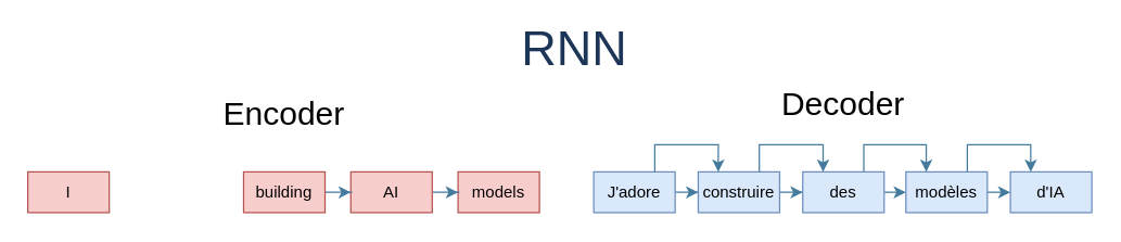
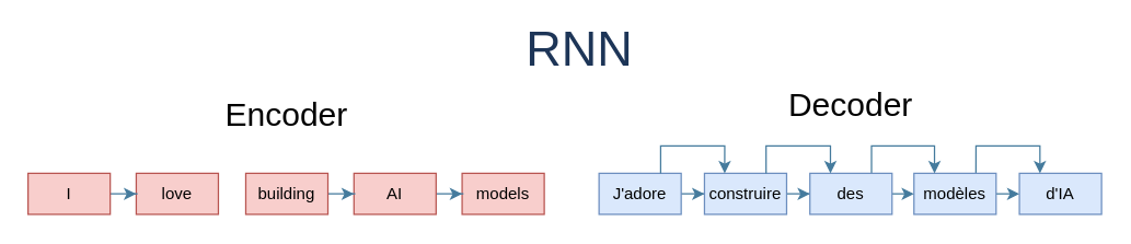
  <mxCell id="0" />
  <mxCell id="1" parent="0" />
  <mxCell id="2" value="&lt;font style=&quot;font-size: 36px;&quot;&gt;RNN&lt;/font&gt;" style="text;html=1;align=center;verticalAlign=middle;whiteSpace=wrap;rounded=0;fontColor=#1D3557;" vertex="1" parent="1"><mxGeometry x="393" y="20" width="60" height="30" as="geometry" /></mxCell>
  <mxCell id="3" value="" style="group;movable=1;resizable=1;rotatable=1;deletable=1;editable=1;locked=0;connectable=1;" vertex="1" connectable="0" parent="1"><mxGeometry x="388" y="69" width="367" height="87" as="geometry" /></mxCell>
  <mxCell id="4" value="&lt;font style=&quot;font-size: 24px;&quot;&gt;Decoder&lt;/font&gt;" style="text;html=1;align=center;verticalAlign=middle;whiteSpace=wrap;rounded=0;fontSize=16;labelBackgroundColor=none;movable=1;resizable=1;rotatable=1;deletable=1;editable=1;locked=0;connectable=1;" vertex="1" parent="3"><mxGeometry x="182.5" y="-7" width="100" height="30" as="geometry" /></mxCell>
  <mxCell id="5" value="" style="group;movable=1;resizable=1;rotatable=1;deletable=1;editable=1;locked=0;connectable=1;" vertex="1" connectable="0" parent="3"><mxGeometry x="49" y="57" width="367" height="30" as="geometry" /></mxCell>
  <mxCell id="6" style="edgeStyle=orthogonalEdgeStyle;rounded=0;orthogonalLoop=1;jettySize=auto;html=1;entryX=0;entryY=0.5;entryDx=0;entryDy=0;strokeColor=#457B9D;fontColor=#1D3557;fillColor=#A8DADC;" edge="1" parent="5" source="7" target="10"><mxGeometry relative="1" as="geometry" /></mxCell>
  <mxCell id="7" value="J'adore" style="text;html=1;align=center;verticalAlign=middle;whiteSpace=wrap;rounded=0;fillColor=#dae8fc;strokeColor=#6c8ebf;movable=1;resizable=1;rotatable=1;deletable=1;editable=1;locked=0;connectable=1;" vertex="1" parent="5"><mxGeometry width="60" height="30" as="geometry" /></mxCell>
  <mxCell id="8" value="d'IA" style="text;html=1;align=center;verticalAlign=middle;whiteSpace=wrap;rounded=0;fillColor=#dae8fc;strokeColor=#6c8ebf;movable=1;resizable=1;rotatable=1;deletable=1;editable=1;locked=0;connectable=1;" vertex="1" parent="5"><mxGeometry x="307" width="60" height="30" as="geometry" /></mxCell>
  <mxCell id="9" style="edgeStyle=orthogonalEdgeStyle;rounded=0;orthogonalLoop=1;jettySize=auto;html=1;entryX=0;entryY=0.5;entryDx=0;entryDy=0;strokeColor=#457B9D;fontColor=#1D3557;fillColor=#A8DADC;" edge="1" parent="5" source="10" target="16"><mxGeometry relative="1" as="geometry" /></mxCell>
  <mxCell id="10" value="construire" style="text;html=1;align=center;verticalAlign=middle;whiteSpace=wrap;rounded=0;fillColor=#dae8fc;strokeColor=#6c8ebf;movable=1;resizable=1;rotatable=1;deletable=1;editable=1;locked=0;connectable=1;" vertex="1" parent="5"><mxGeometry x="77" width="60" height="30" as="geometry" /></mxCell>
  <mxCell id="11" style="edgeStyle=orthogonalEdgeStyle;rounded=0;orthogonalLoop=1;jettySize=auto;html=1;exitX=1;exitY=0.5;exitDx=0;exitDy=0;entryX=0;entryY=0.5;entryDx=0;entryDy=0;strokeColor=#457B9D;fontColor=#1D3557;fillColor=#A8DADC;" edge="1" parent="5" source="13" target="8"><mxGeometry relative="1" as="geometry" /></mxCell>
  <mxCell id="12" style="edgeStyle=orthogonalEdgeStyle;rounded=0;orthogonalLoop=1;jettySize=auto;html=1;entryX=0.25;entryY=0;entryDx=0;entryDy=0;strokeColor=#457B9D;fontColor=#1D3557;fillColor=#A8DADC;exitX=0.75;exitY=0;exitDx=0;exitDy=0;" edge="1" parent="5" source="5" target="8"><mxGeometry relative="1" as="geometry" /></mxCell>
  <mxCell id="13" value="modèles" style="text;html=1;align=center;verticalAlign=middle;whiteSpace=wrap;rounded=0;fillColor=#dae8fc;strokeColor=#6c8ebf;movable=1;resizable=1;rotatable=1;deletable=1;editable=1;locked=0;connectable=1;" vertex="1" parent="5"><mxGeometry x="230" width="60" height="30" as="geometry" /></mxCell>
  <mxCell id="14" style="edgeStyle=orthogonalEdgeStyle;rounded=0;orthogonalLoop=1;jettySize=auto;html=1;exitX=1;exitY=0.5;exitDx=0;exitDy=0;entryX=0;entryY=0.5;entryDx=0;entryDy=0;strokeColor=#457B9D;fontColor=#1D3557;fillColor=#A8DADC;" edge="1" parent="5" source="16" target="13"><mxGeometry relative="1" as="geometry" /></mxCell>
  <mxCell id="15" style="edgeStyle=orthogonalEdgeStyle;rounded=0;orthogonalLoop=1;jettySize=auto;html=1;entryX=0.25;entryY=0;entryDx=0;entryDy=0;strokeColor=#457B9D;fontColor=#1D3557;fillColor=#A8DADC;exitX=0.75;exitY=0;exitDx=0;exitDy=0;" edge="1" parent="5" source="16" target="13"><mxGeometry relative="1" as="geometry" /></mxCell>
  <mxCell id="16" value="des" style="text;html=1;align=center;verticalAlign=middle;whiteSpace=wrap;rounded=0;fillColor=#dae8fc;strokeColor=#6c8ebf;movable=1;resizable=1;rotatable=1;deletable=1;editable=1;locked=0;connectable=1;" vertex="1" parent="5"><mxGeometry x="154" width="60" height="30" as="geometry" /></mxCell>
  <mxCell id="17" style="edgeStyle=orthogonalEdgeStyle;rounded=0;orthogonalLoop=1;jettySize=auto;html=1;entryX=0.25;entryY=0;entryDx=0;entryDy=0;strokeColor=#457B9D;fontColor=#1D3557;fillColor=#A8DADC;exitX=0.75;exitY=0;exitDx=0;exitDy=0;" edge="1" parent="5" source="7" target="5"><mxGeometry relative="1" as="geometry" /></mxCell>
  <mxCell id="18" style="edgeStyle=orthogonalEdgeStyle;rounded=0;orthogonalLoop=1;jettySize=auto;html=1;entryX=0.25;entryY=0;entryDx=0;entryDy=0;strokeColor=#457B9D;fontColor=#1D3557;fillColor=#A8DADC;exitX=0.75;exitY=0;exitDx=0;exitDy=0;" edge="1" parent="5" source="10" target="16"><mxGeometry relative="1" as="geometry" /></mxCell>
  <mxCell id="19" value="&lt;font style=&quot;font-size: 24px;&quot;&gt;&lt;font style=&quot;&quot;&gt;Enc&lt;/font&gt;oder&lt;/font&gt;" style="text;html=1;align=center;verticalAlign=middle;whiteSpace=wrap;rounded=0;fontSize=16;labelBackgroundColor=none;container=0;movable=1;resizable=1;rotatable=1;deletable=1;editable=1;locked=0;connectable=1;" vertex="1" parent="1"><mxGeometry x="158.5" y="69" width="100" height="30" as="geometry" /></mxCell>
  <mxCell id="20" value="models" style="text;html=1;align=center;verticalAlign=middle;whiteSpace=wrap;rounded=0;fillColor=#f8cecc;strokeColor=#b85450;container=0;movable=1;resizable=1;rotatable=1;deletable=1;editable=1;locked=0;connectable=1;" vertex="1" parent="1"><mxGeometry x="337" y="126" width="60" height="30" as="geometry" /></mxCell>
  <mxCell id="21" style="edgeStyle=orthogonalEdgeStyle;rounded=0;orthogonalLoop=1;jettySize=auto;html=1;entryX=0;entryY=0.5;entryDx=0;entryDy=0;strokeColor=#457B9D;fontColor=#1D3557;fillColor=#A8DADC;" edge="1" parent="1" source="22" target="20"><mxGeometry relative="1" as="geometry" /></mxCell>
  <mxCell id="22" value="AI" style="text;html=1;align=center;verticalAlign=middle;whiteSpace=wrap;rounded=0;fillColor=#f8cecc;strokeColor=#b85450;container=0;movable=1;resizable=1;rotatable=1;deletable=1;editable=1;locked=0;connectable=1;" vertex="1" parent="1"><mxGeometry x="258" y="126" width="60" height="30" as="geometry" /></mxCell>
  <mxCell id="23" style="edgeStyle=orthogonalEdgeStyle;rounded=0;orthogonalLoop=1;jettySize=auto;html=1;entryX=0;entryY=0.5;entryDx=0;entryDy=0;strokeColor=#457B9D;fontColor=#1D3557;fillColor=#A8DADC;" edge="1" parent="1" source="24" target="22"><mxGeometry relative="1" as="geometry" /></mxCell>
  <mxCell id="24" value="building" style="text;html=1;align=center;verticalAlign=middle;whiteSpace=wrap;rounded=0;fillColor=#f8cecc;strokeColor=#b85450;container=0;movable=1;resizable=1;rotatable=1;deletable=1;editable=1;locked=0;connectable=1;" vertex="1" parent="1"><mxGeometry x="179" y="126" width="60" height="30" as="geometry" /></mxCell>
+ <mxCell id="25" value="love" style="text;html=1;align=center;verticalAlign=middle;whiteSpace=wrap;rounded=0;fillColor=#f8cecc;strokeColor=#b85450;container=0;movable=1;resizable=1;rotatable=1;deletable=1;editable=1;locked=0;connectable=1;" vertex="1" parent="1"><mxGeometry x="99" y="126" width="60" height="30" as="geometry" /></mxCell>
+ <mxCell id="26" style="edgeStyle=orthogonalEdgeStyle;rounded=0;orthogonalLoop=1;jettySize=auto;html=1;entryX=0;entryY=0.5;entryDx=0;entryDy=0;strokeColor=#457B9D;fontColor=#1D3557;fillColor=#A8DADC;" edge="1" parent="1" source="27" target="25"><mxGeometry relative="1" as="geometry" /></mxCell>
  <mxCell id="27" value="I" style="text;html=1;align=center;verticalAlign=middle;whiteSpace=wrap;rounded=0;fillColor=#f8cecc;strokeColor=#b85450;container=0;movable=1;resizable=1;rotatable=1;deletable=1;editable=1;locked=0;connectable=1;" vertex="1" parent="1"><mxGeometry x="20" y="126" width="60" height="30" as="geometry" /></mxCell>
